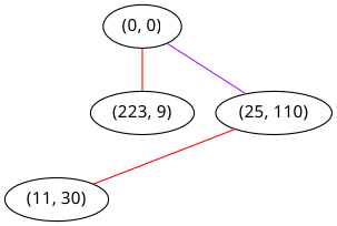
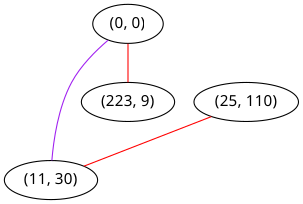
  graph {
    fontname="Noto Sans"
    node [fontname="Noto Sans"]
    edge [color=red fontname="Noto Sans" weight=1]
    "(0, 0)"
    "(11, 30)"
    "(223, 9)"
    "(25, 110)"
-   "(0, 0)" -- "(25, 110)" [color=purple weight=4]
+   "(0, 0)" -- "(11, 30)" [color=purple weight=4]
    "(0, 0)" -- "(223, 9)"
    "(25, 110)" -- "(11, 30)"
  }
